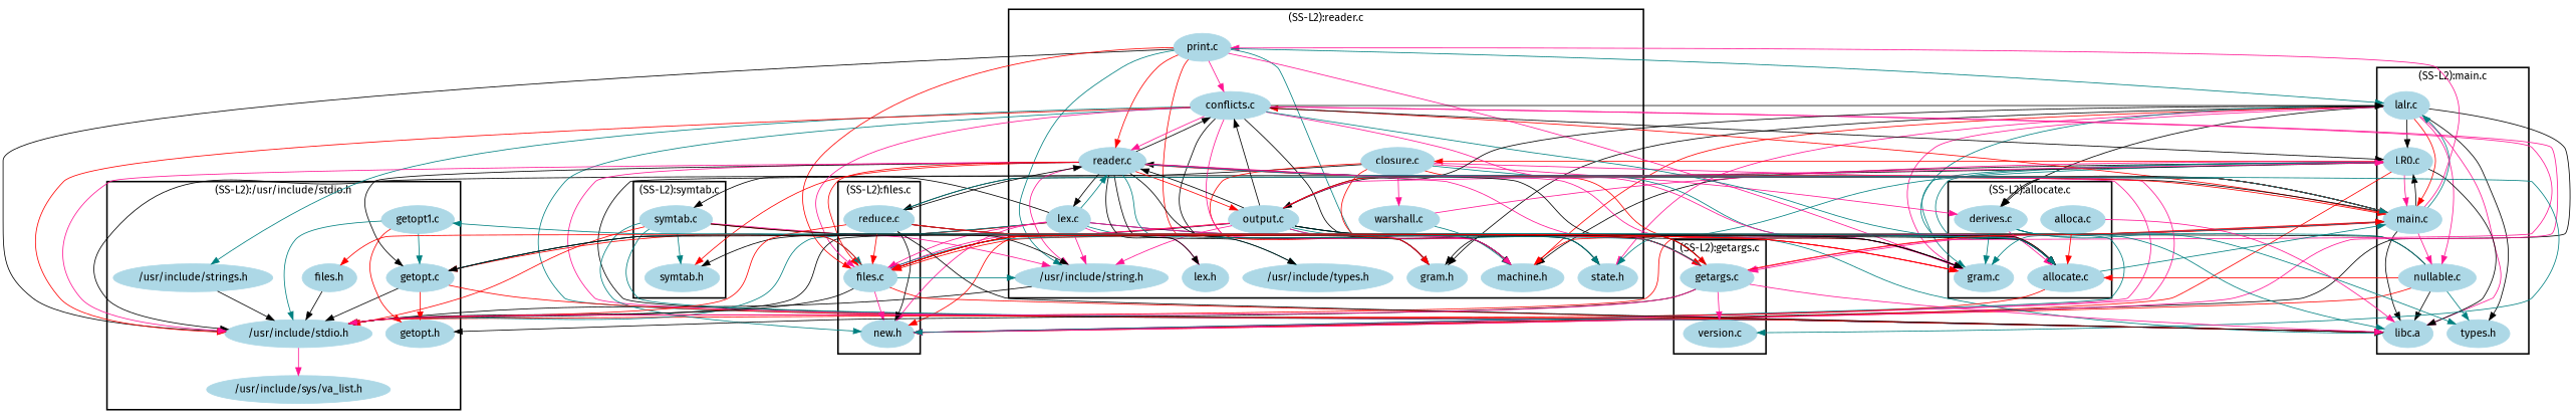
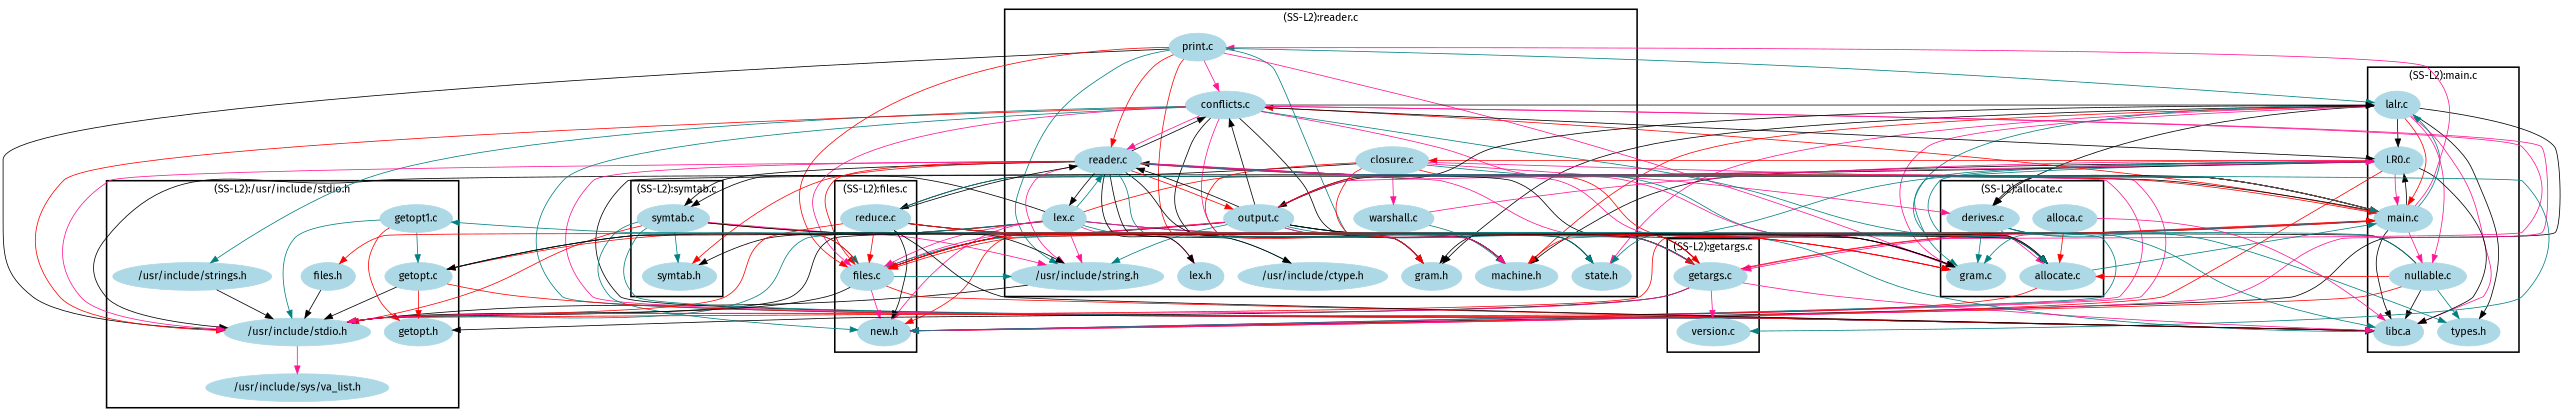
  digraph {
    fontname="Fira Sans"
    node [ClusterID=1 color=lightblue fontname="Fira Sans" style=filled]
    edge [color=black font=6 fontname="Fira Sans"]
    n1 [ClusterID=0 label="libc.a"]
    n2 [ClusterID=0 label="lalr.c"]
    n3 [ClusterID=0 label="LR0.c"]
    n4 [ClusterID=0 label="main.c"]
    n5 [ClusterID=0 label="types.h"]
    n6 [ClusterID=0 label="nullable.c"]
    n7 [label="/usr/include/string.h"]
    n8 [label="state.h"]
    n9 [label="print.c"]
    n10 [label="warshall.c"]
    n11 [label="closure.c"]
    n12 [label="machine.h"]
-   n13 [label="/usr/include/types.h"]
+   n13 [label="/usr/include/ctype.h"]
    n14 [label="lex.c"]
    n15 [label="lex.h"]
    n16 [label="conflicts.c"]
    n17 [label="output.c"]
    n18 [label="reader.c"]
    n19 [label="gram.h"]
    n20 [ClusterID=2 label="derives.c"]
    n21 [ClusterID=2 label="gram.c"]
    n22 [ClusterID=2 label="alloca.c"]
    n23 [ClusterID=2 label="allocate.c"]
    n24 [ClusterID=3 label="symtab.c"]
    n25 [ClusterID=3 label="symtab.h"]
    n26 [ClusterID=4 label="getopt.h"]
    n27 [ClusterID=4 label="getopt.c"]
    n28 [ClusterID=4 label="getopt1.c"]
    n29 [ClusterID=4 label="/usr/include/strings.h"]
    n30 [ClusterID=4 label="/usr/include/stdio.h"]
    n31 [ClusterID=4 label="/usr/include/sys/va_list.h"]
    n32 [ClusterID=4 label="files.h"]
    n33 [ClusterID=5 label="new.h"]
    n34 [ClusterID=5 label="files.c"]
    n35 [ClusterID=5 label="reduce.c"]
    n36 [ClusterID=6 label="version.c"]
    n37 [ClusterID=6 label="getargs.c"]
    subgraph cluster_1 {
      color=black
      label="(SS-L2):main.c"
      style=bold
      n1
      n2
      n3
      n4
      n5
      n6
    }
    subgraph cluster_2 {
      color=black
      label="(SS-L2):reader.c"
      style=bold
      n7
      n8
      n9
      n10
      n11
      n12
      n13
      n14
      n15
      n16
      n17
      n18
      n19
    }
    subgraph cluster_3 {
      color=black
      label="(SS-L2):allocate.c"
      style=bold
      n20
      n21
      n22
      n23
    }
    subgraph cluster_4 {
      color=black
      label="(SS-L2):symtab.c"
      style=bold
      n24
      n25
    }
    subgraph cluster_5 {
      color=black
      label="(SS-L2):/usr/include/stdio.h"
      style=bold
      n26
      n27
      n28
      n29
      n30
      n31
      n32
    }
    subgraph cluster_6 {
      color=black
      label="(SS-L2):files.c"
      style=bold
      n33
      n34
      n35
    }
    subgraph cluster_7 {
      color=black
      label="(SS-L2):getargs.c"
      style=bold
      n36
      n37
    }
    n2 -> n1 [color=deeppink]
    n2 -> n3
    n2 -> n4 [color=red]
    n2 -> n5
    n2 -> n6 [color=deeppink]
    n2 -> n8 [color=deeppink]
    n2 -> n12 [color=red]
    n2 -> n19
    n2 -> n20
    n2 -> n21 [color=deeppink]
    n2 -> n23 [color=teal]
    n2 -> n33
    n3 -> n1
    n3 -> n4 [color=deeppink]
    n3 -> n8 [color=teal]
    n3 -> n11 [color=red]
    n3 -> n12
    n3 -> n21 [color=teal]
    n3 -> n23 [color=teal]
    n3 -> n30
    n3 -> n33 [color=red]
    n4 -> n1
    n4 -> n2 [color=teal]
    n4 -> n3
    n4 -> n6 [color=deeppink]
    n4 -> n9 [color=deeppink]
    n4 -> n12 [color=red]
    n4 -> n16 [color=red]
    n4 -> n17
    n4 -> n18
    n4 -> n20
    n4 -> n30 [color=red]
    n4 -> n34 [color=red]
    n4 -> n35
    n4 -> n37 [color=deeppink]
    n6 -> n1
    n6 -> n5 [color=teal]
    n6 -> n19
    n6 -> n21 [color=teal]
    n6 -> n23 [color=red]
    n6 -> n33 [color=red]
    n7 -> n30
    n9 -> n2 [color=teal]
    n9 -> n7 [color=teal]
    n9 -> n8 [color=teal]
    n9 -> n16 [color=deeppink]
    n9 -> n18 [color=red]
    n9 -> n19 [color=red]
    n9 -> n21 [color=deeppink]
    n9 -> n30
    n9 -> n34 [color=red]
    n10 -> n3 [color=deeppink]
    n10 -> n12 [color=teal]
    n11 -> n1
    n11 -> n10 [color=deeppink]
    n11 -> n12 [color=red]
    n11 -> n19 [color=red]
    n11 -> n20 [color=deeppink]
    n11 -> n21 [color=red]
    n11 -> n23 [color=teal]
    n11 -> n33 [color=deeppink]
+   n14 -> n4 [color=red]
    n14 -> n7 [color=deeppink]
    n14 -> n13 [color=teal]
    n14 -> n15 [color=deeppink]
    n14 -> n18 [color=teal]
    n14 -> n21 [color=deeppink]
    n14 -> n23 [color=teal]
    n14 -> n24
    n14 -> n25
    n14 -> n27 [color=red]
    n14 -> n30 [color=teal]
    n14 -> n33 [color=deeppink]
    n14 -> n34 [color=deeppink]
    n14 -> n37 [color=deeppink]
    n16 -> n1 [color=teal]
    n16 -> n2
    n16 -> n3
    n16 -> n8
    n16 -> n12 [color=deeppink]
    n16 -> n18 [color=deeppink]
    n16 -> n19
    n16 -> n21 [color=deeppink]
    n16 -> n23 [color=teal]
    n16 -> n29 [color=teal]
    n16 -> n30 [color=red]
    n16 -> n33 [color=deeppink]
    n16 -> n34 [color=deeppink]
    n16 -> n37 [color=deeppink]
    n17 -> n1 [color=teal]
    n17 -> n2
    n17 -> n3 [color=deeppink]
    n17 -> n4 [color=red]
-   n17 -> n7 [color=deeppink]
+   n17 -> n7 [color=teal]
    n17 -> n8 [color=teal]
    n17 -> n12 [color=teal]
    n17 -> n16
    n17 -> n18
    n17 -> n19 [color=deeppink]
    n17 -> n21
    n17 -> n23 [color=teal]
    n17 -> n30
    n17 -> n33 [color=red]
    n17 -> n34 [color=deeppink]
    n17 -> n37
    n18 -> n1 [color=deeppink]
    n18 -> n4 [color=red]
    n18 -> n7 [color=deeppink]
    n18 -> n12
    n18 -> n13
    n18 -> n14
    n18 -> n15
    n18 -> n16
    n18 -> n17 [color=red]
    n18 -> n19 [color=teal]
    n18 -> n21
    n18 -> n23 [color=deeppink]
-   n18 -> n27
+   n18 -> n24
    n18 -> n25 [color=red]
    n18 -> n30 [color=deeppink]
    n18 -> n33 [color=deeppink]
    n18 -> n34 [color=red]
    n18 -> n36 [color=teal]
    n18 -> n37 [color=deeppink]
    n20 -> n1 [color=teal]
    n20 -> n5 [color=teal]
    n20 -> n21 [color=teal]
    n20 -> n23 [color=deeppink]
    n20 -> n33 [color=teal]
    n22 -> n1 [color=deeppink]
    n22 -> n23 [color=red]
    n23 -> n4 [color=teal]
    n23 -> n30 [color=red]
    n23 -> n34 [color=red]
    n24 -> n1 [color=teal]
    n24 -> n7 [color=deeppink]
    n24 -> n21 [color=red]
    n24 -> n23
    n24 -> n25 [color=teal]
    n24 -> n30 [color=red]
    n24 -> n33 [color=teal]
    n27 -> n1 [color=red]
    n27 -> n7
    n27 -> n26 [color=red]
    n27 -> n30
    n27 -> n34 [color=teal]
    n28 -> n26 [color=red]
    n28 -> n27 [color=teal]
    n28 -> n30 [color=teal]
    n29 -> n30
    n30 -> n31 [color=deeppink]
    n32 -> n30
    n34 -> n1 [color=red]
    n34 -> n4 [color=teal]
    n34 -> n7 [color=teal]
    n34 -> n23
    n34 -> n30
    n34 -> n32 [color=red]
    n34 -> n33 [color=deeppink]
    n34 -> n37 [color=red]
    n35 -> n1
    n35 -> n4 [color=teal]
    n35 -> n12 [color=deeppink]
    n35 -> n18
    n35 -> n19 [color=red]
    n35 -> n21 [color=red]
    n35 -> n23 [color=teal]
    n35 -> n30 [color=red]
    n35 -> n33
    n35 -> n34 [color=red]
    n35 -> n37 [color=red]
    n37 -> n1 [color=deeppink]
    n37 -> n4 [color=red]
    n37 -> n26
    n37 -> n27
    n37 -> n28 [color=teal]
    n37 -> n30 [color=deeppink]
    n37 -> n34 [color=red]
    n37 -> n36 [color=deeppink]
  }
